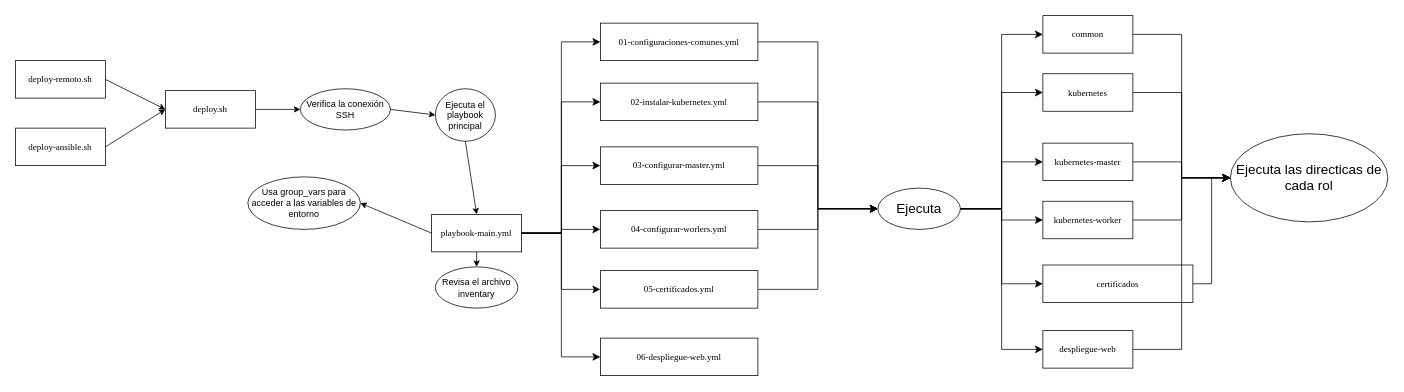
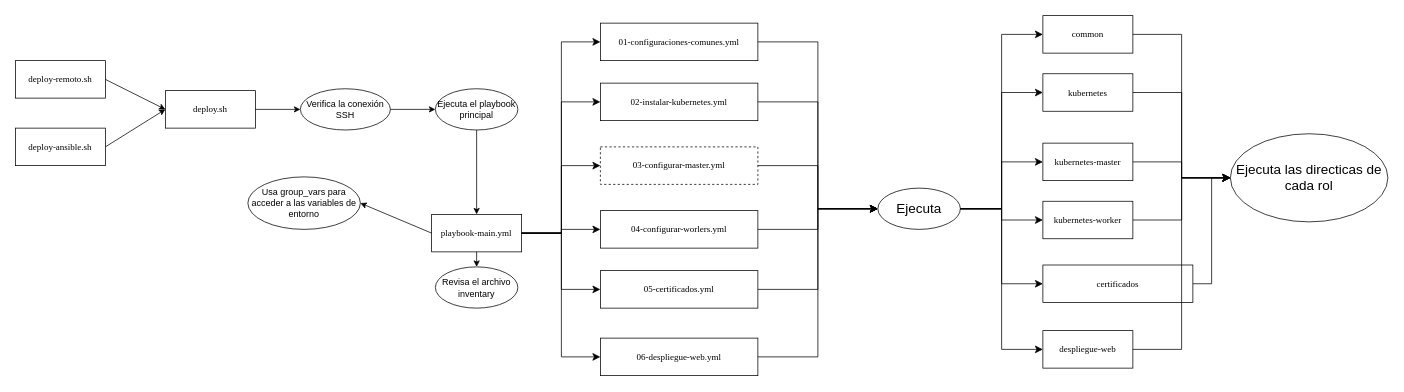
  <mxCell id="0" />
  <mxCell id="1" parent="0" />
  <mxCell id="2" value="depl&lt;span style=&quot;background-color: transparent; color: light-dark(rgb(0, 0, 0), rgb(255, 255, 255));&quot;&gt;oy.sh&lt;/span&gt;" style="whiteSpace=wrap;html=1;rounded=0;shadow=0;comic=0;labelBackgroundColor=none;strokeWidth=1;fontFamily=Verdana;fontSize=12;align=center;" vertex="1" parent="1"><mxGeometry x="220" y="120" width="120" height="50" as="geometry" /></mxCell>
  <mxCell id="3" value="depl&lt;span style=&quot;background-color: transparent; color: light-dark(rgb(0, 0, 0), rgb(255, 255, 255));&quot;&gt;oy-ansible.sh&lt;/span&gt;" style="whiteSpace=wrap;html=1;rounded=0;shadow=0;comic=0;labelBackgroundColor=none;strokeWidth=1;fontFamily=Verdana;fontSize=12;align=center;" vertex="1" parent="1"><mxGeometry y="170" width="120" height="50" as="geometry" x="20" /></mxCell>
  <mxCell id="4" value="depl&lt;span style=&quot;background-color: transparent; color: light-dark(rgb(0, 0, 0), rgb(255, 255, 255));&quot;&gt;oy-remoto&lt;/span&gt;&lt;span style=&quot;background-color: transparent; color: light-dark(rgb(0, 0, 0), rgb(255, 255, 255));&quot;&gt;.sh&lt;/span&gt;" style="whiteSpace=wrap;html=1;rounded=0;shadow=0;comic=0;labelBackgroundColor=none;strokeWidth=1;fontFamily=Verdana;fontSize=12;align=center;" vertex="1" parent="1"><mxGeometry y="80" width="120" height="50" as="geometry" x="20" /></mxCell>
  <mxCell id="5" value="" style="endArrow=classic;html=1;rounded=0;entryX=0;entryY=0.5;entryDx=0;entryDy=0;exitX=1;exitY=0.5;exitDx=0;exitDy=0;" edge="1" parent="1" source="4" target="2"><mxGeometry width="50" height="50" relative="1" as="geometry"><mxPoint x="150" y="110" as="sourcePoint" /><mxPoint x="200" y="60" as="targetPoint" /></mxGeometry></mxCell>
  <mxCell id="6" value="" style="endArrow=classic;html=1;rounded=0;exitX=1;exitY=0.5;exitDx=0;exitDy=0;entryX=0;entryY=0.5;entryDx=0;entryDy=0;" edge="1" parent="1" source="3" target="2"><mxGeometry width="50" height="50" relative="1" as="geometry"><mxPoint x="160" y="200" as="sourcePoint" /><mxPoint x="210" y="150" as="targetPoint" /></mxGeometry></mxCell>
  <mxCell id="7" value="Verifica la conexión SSH" style="ellipse;whiteSpace=wrap;html=1;align=center;newEdgeStyle={&quot;edgeStyle&quot;:&quot;entityRelationEdgeStyle&quot;,&quot;startArrow&quot;:&quot;none&quot;,&quot;endArrow&quot;:&quot;none&quot;,&quot;segment&quot;:10,&quot;curved&quot;:1,&quot;sourcePerimeterSpacing&quot;:0,&quot;targetPerimeterSpacing&quot;:0};treeFolding=1;treeMoving=1;" vertex="1" parent="1"><mxGeometry x="400" y="117.5" width="120" height="55" as="geometry" /></mxCell>
  <mxCell id="8" value="playbook-main.yml" style="whiteSpace=wrap;html=1;rounded=0;shadow=0;comic=0;labelBackgroundColor=none;strokeWidth=1;fontFamily=Verdana;fontSize=12;align=center;" vertex="1" parent="1"><mxGeometry x="575" y="285" width="120" height="50" as="geometry" /></mxCell>
- <mxCell id="9" value="Ejecuta el playbook principal" style="ellipse;whiteSpace=wrap;html=1;align=center;newEdgeStyle={&quot;edgeStyle&quot;:&quot;entityRelationEdgeStyle&quot;,&quot;startArrow&quot;:&quot;none&quot;,&quot;endArrow&quot;:&quot;none&quot;,&quot;segment&quot;:10,&quot;curved&quot;:1,&quot;sourcePerimeterSpacing&quot;:0,&quot;targetPerimeterSpacing&quot;:0};treeFolding=1;treeMoving=1;" vertex="1" parent="1"><mxGeometry x="580" y="117.5" width="80" height="70" as="geometry" /></mxCell>
+ <mxCell id="9" value="Ejecuta el playbook principal" style="ellipse;whiteSpace=wrap;html=1;align=center;newEdgeStyle={&quot;edgeStyle&quot;:&quot;entityRelationEdgeStyle&quot;,&quot;startArrow&quot;:&quot;none&quot;,&quot;endArrow&quot;:&quot;none&quot;,&quot;segment&quot;:10,&quot;curved&quot;:1,&quot;sourcePerimeterSpacing&quot;:0,&quot;targetPerimeterSpacing&quot;:0};treeFolding=1;treeMoving=1;" vertex="1" parent="1"><mxGeometry x="580" y="117.5" width="110" height="55" as="geometry" /></mxCell>
  <mxCell id="10" value="" style="endArrow=classic;html=1;rounded=0;exitX=1;exitY=0.5;exitDx=0;exitDy=0;entryX=0;entryY=0.5;entryDx=0;entryDy=0;" edge="1" parent="1" source="2" target="7"><mxGeometry width="50" height="50" relative="1" as="geometry"><mxPoint x="380" y="150" as="sourcePoint" /><mxPoint x="430" y="100" as="targetPoint" /></mxGeometry></mxCell>
  <mxCell id="11" value="" style="endArrow=classic;html=1;rounded=0;exitX=1;exitY=0.5;exitDx=0;exitDy=0;entryX=0;entryY=0.5;entryDx=0;entryDy=0;" edge="1" parent="1" source="7" target="9"><mxGeometry width="50" height="50" relative="1" as="geometry"><mxPoint x="510" y="60" as="sourcePoint" /><mxPoint x="560" as="targetPoint" y="10" /></mxGeometry></mxCell>
  <mxCell id="12" value="" style="endArrow=classic;html=1;rounded=0;exitX=0.5;exitY=1;exitDx=0;exitDy=0;entryX=0.5;entryY=0;entryDx=0;entryDy=0;" edge="1" parent="1" source="9" target="8"><mxGeometry width="50" height="50" relative="1" as="geometry"><mxPoint x="670" y="210" as="sourcePoint" /><mxPoint x="730" y="210" as="targetPoint" /></mxGeometry></mxCell>
  <mxCell id="13" value="Revisa el archivo inventary" style="ellipse;whiteSpace=wrap;html=1;align=center;newEdgeStyle={&quot;edgeStyle&quot;:&quot;entityRelationEdgeStyle&quot;,&quot;startArrow&quot;:&quot;none&quot;,&quot;endArrow&quot;:&quot;none&quot;,&quot;segment&quot;:10,&quot;curved&quot;:1,&quot;sourcePerimeterSpacing&quot;:0,&quot;targetPerimeterSpacing&quot;:0};treeFolding=1;treeMoving=1;" vertex="1" parent="1"><mxGeometry x="580" y="355" width="110" height="55" as="geometry" /></mxCell>
  <mxCell id="14" value="" style="endArrow=classic;html=1;rounded=0;exitX=0.5;exitY=1;exitDx=0;exitDy=0;entryX=0.5;entryY=0;entryDx=0;entryDy=0;" edge="1" parent="1" source="8" target="13"><mxGeometry width="50" height="50" relative="1" as="geometry"><mxPoint x="710" y="325" as="sourcePoint" /><mxPoint x="710" y="392" as="targetPoint" /></mxGeometry></mxCell>
  <mxCell id="15" value="01-configuraciones-comunes.yml" style="whiteSpace=wrap;html=1;rounded=0;shadow=0;comic=0;labelBackgroundColor=none;strokeWidth=1;fontFamily=Verdana;fontSize=12;align=center;" vertex="1" parent="1"><mxGeometry x="800" y="30" width="210" height="50" as="geometry" /></mxCell>
  <mxCell id="16" value="02-instalar-kubernetes.yml" style="whiteSpace=wrap;html=1;rounded=0;shadow=0;comic=0;labelBackgroundColor=none;strokeWidth=1;fontFamily=Verdana;fontSize=12;align=center;" vertex="1" parent="1"><mxGeometry x="800" y="110" width="210" height="50" as="geometry" /></mxCell>
- <mxCell id="17" value="03-configurar-master.yml" style="whiteSpace=wrap;html=1;rounded=0;shadow=0;comic=0;labelBackgroundColor=none;strokeWidth=1;fontFamily=Verdana;fontSize=12;align=center;" vertex="1" parent="1"><mxGeometry x="800" y="195" width="210" height="50" as="geometry" /></mxCell>
+ <mxCell id="17" value="03-configurar-master.yml" style="whiteSpace=wrap;html=1;rounded=0;shadow=0;comic=0;labelBackgroundColor=none;strokeWidth=1;fontFamily=Verdana;fontSize=12;align=center;dashed=1;" vertex="1" parent="1"><mxGeometry x="800" y="195" width="210" height="50" as="geometry" /></mxCell>
  <mxCell id="18" value="04-configurar-worlers.yml" style="whiteSpace=wrap;html=1;rounded=0;shadow=0;comic=0;labelBackgroundColor=none;strokeWidth=1;fontFamily=Verdana;fontSize=12;align=center;" vertex="1" parent="1"><mxGeometry x="800" y="280" width="210" height="50" as="geometry" /></mxCell>
  <mxCell id="19" value="05-certificados.yml" style="whiteSpace=wrap;html=1;rounded=0;shadow=0;comic=0;labelBackgroundColor=none;strokeWidth=1;fontFamily=Verdana;fontSize=12;align=center;" vertex="1" parent="1"><mxGeometry x="800" y="360" width="210" height="50" as="geometry" /></mxCell>
  <mxCell id="20" value="06-despliegue-web.yml" style="whiteSpace=wrap;html=1;rounded=0;shadow=0;comic=0;labelBackgroundColor=none;strokeWidth=1;fontFamily=Verdana;fontSize=12;align=center;" vertex="1" parent="1"><mxGeometry x="800" y="450" width="210" height="50" as="geometry" /></mxCell>
  <mxCell id="21" value="&lt;font style=&quot;font-size: 18px;&quot;&gt;Ejecuta&lt;/font&gt;" style="ellipse;whiteSpace=wrap;html=1;align=center;newEdgeStyle={&quot;edgeStyle&quot;:&quot;entityRelationEdgeStyle&quot;,&quot;startArrow&quot;:&quot;none&quot;,&quot;endArrow&quot;:&quot;none&quot;,&quot;segment&quot;:10,&quot;curved&quot;:1,&quot;sourcePerimeterSpacing&quot;:0,&quot;targetPerimeterSpacing&quot;:0};treeFolding=1;treeMoving=1;" vertex="1" parent="1"><mxGeometry x="1170" y="250" width="110" height="55" as="geometry" /></mxCell>
  <mxCell id="22" value="common" style="whiteSpace=wrap;html=1;rounded=0;shadow=0;comic=0;labelBackgroundColor=none;strokeWidth=1;fontFamily=Verdana;fontSize=12;align=center;" vertex="1" parent="1"><mxGeometry x="1390" y="20" width="120" height="50" as="geometry" /></mxCell>
  <mxCell id="23" value="kubernetes" style="whiteSpace=wrap;html=1;rounded=0;shadow=0;comic=0;labelBackgroundColor=none;strokeWidth=1;fontFamily=Verdana;fontSize=12;align=center;" vertex="1" parent="1"><mxGeometry x="1390" y="97.5" width="120" height="50" as="geometry" /></mxCell>
  <mxCell id="24" value="kubernetes-master" style="whiteSpace=wrap;html=1;rounded=0;shadow=0;comic=0;labelBackgroundColor=none;strokeWidth=1;fontFamily=Verdana;fontSize=12;align=center;" vertex="1" parent="1"><mxGeometry x="1390" y="190" width="120" height="50" as="geometry" /></mxCell>
  <mxCell id="25" value="kubernetes-worker" style="whiteSpace=wrap;html=1;rounded=0;shadow=0;comic=0;labelBackgroundColor=none;strokeWidth=1;fontFamily=Verdana;fontSize=12;align=center;" vertex="1" parent="1"><mxGeometry x="1390" y="267.5" width="120" height="50" as="geometry" /></mxCell>
  <mxCell id="26" value="certificados" style="whiteSpace=wrap;html=1;rounded=0;shadow=0;comic=0;labelBackgroundColor=none;strokeWidth=1;fontFamily=Verdana;fontSize=12;align=center;" vertex="1" parent="1"><mxGeometry x="1390" y="352.5" width="200" height="50" as="geometry" /></mxCell>
  <mxCell id="27" value="despliegue-web" style="whiteSpace=wrap;html=1;rounded=0;shadow=0;comic=0;labelBackgroundColor=none;strokeWidth=1;fontFamily=Verdana;fontSize=12;align=center;" vertex="1" parent="1"><mxGeometry x="1390" y="440" width="120" height="50" as="geometry" /></mxCell>
  <mxCell id="28" value="Usa group_vars para acceder a las variables de entorno" style="ellipse;whiteSpace=wrap;html=1;align=center;newEdgeStyle={&quot;edgeStyle&quot;:&quot;entityRelationEdgeStyle&quot;,&quot;startArrow&quot;:&quot;none&quot;,&quot;endArrow&quot;:&quot;none&quot;,&quot;segment&quot;:10,&quot;curved&quot;:1,&quot;sourcePerimeterSpacing&quot;:0,&quot;targetPerimeterSpacing&quot;:0};treeFolding=1;treeMoving=1;" vertex="1" parent="1"><mxGeometry x="330" y="235" width="150" height="70" as="geometry" /></mxCell>
  <mxCell id="29" value="" style="endArrow=classic;html=1;rounded=0;exitX=0;exitY=0.5;exitDx=0;exitDy=0;entryX=1;entryY=0.5;entryDx=0;entryDy=0;" edge="1" parent="1" source="8" target="28"><mxGeometry width="50" height="50" relative="1" as="geometry"><mxPoint x="450" y="345" as="sourcePoint" /><mxPoint x="575" y="345" as="targetPoint" /></mxGeometry></mxCell>
  <mxCell id="30" value="&lt;font style=&quot;font-size: 18px;&quot;&gt;Ejecuta las directicas de cada rol&lt;/font&gt;" style="ellipse;whiteSpace=wrap;html=1;align=center;newEdgeStyle={&quot;edgeStyle&quot;:&quot;entityRelationEdgeStyle&quot;,&quot;startArrow&quot;:&quot;none&quot;,&quot;endArrow&quot;:&quot;none&quot;,&quot;segment&quot;:10,&quot;curved&quot;:1,&quot;sourcePerimeterSpacing&quot;:0,&quot;targetPerimeterSpacing&quot;:0};treeFolding=1;treeMoving=1;" vertex="1" parent="1"><mxGeometry x="1640" y="177.5" width="210" height="117.5" as="geometry" /></mxCell>
  <mxCell id="31" value="" style="edgeStyle=elbowEdgeStyle;elbow=horizontal;endArrow=classic;html=1;curved=0;rounded=0;endSize=8;startSize=8;exitX=1;exitY=0.5;exitDx=0;exitDy=0;entryX=0;entryY=0.5;entryDx=0;entryDy=0;" edge="1" parent="1" source="8" target="15"><mxGeometry width="50" height="50" relative="1" as="geometry"><mxPoint x="760" y="250" as="sourcePoint" /><mxPoint x="810" y="200" as="targetPoint" /></mxGeometry></mxCell>
  <mxCell id="32" value="" style="edgeStyle=elbowEdgeStyle;elbow=horizontal;endArrow=classic;html=1;curved=0;rounded=0;endSize=8;startSize=8;exitX=1;exitY=0.5;exitDx=0;exitDy=0;entryX=0;entryY=0.5;entryDx=0;entryDy=0;" edge="1" parent="1" source="8" target="19"><mxGeometry width="50" height="50" relative="1" as="geometry"><mxPoint x="770" y="400" as="sourcePoint" /><mxPoint x="820" y="350" as="targetPoint" /></mxGeometry></mxCell>
  <mxCell id="33" value="" style="edgeStyle=elbowEdgeStyle;elbow=horizontal;endArrow=classic;html=1;curved=0;rounded=0;endSize=8;startSize=8;exitX=1;exitY=0.5;exitDx=0;exitDy=0;entryX=0;entryY=0.5;entryDx=0;entryDy=0;" edge="1" parent="1" source="8" target="16"><mxGeometry width="50" height="50" relative="1" as="geometry"><mxPoint x="780" y="410" as="sourcePoint" /><mxPoint x="830" y="360" as="targetPoint" /></mxGeometry></mxCell>
  <mxCell id="34" value="" style="edgeStyle=elbowEdgeStyle;elbow=horizontal;endArrow=classic;html=1;curved=0;rounded=0;endSize=8;startSize=8;exitX=1;exitY=0.5;exitDx=0;exitDy=0;entryX=0;entryY=0.5;entryDx=0;entryDy=0;" edge="1" parent="1" source="8" target="17"><mxGeometry width="50" height="50" relative="1" as="geometry"><mxPoint x="790" y="420" as="sourcePoint" /><mxPoint x="840" y="370" as="targetPoint" /></mxGeometry></mxCell>
  <mxCell id="35" value="" style="edgeStyle=elbowEdgeStyle;elbow=horizontal;endArrow=classic;html=1;curved=0;rounded=0;endSize=8;startSize=8;exitX=1;exitY=0.5;exitDx=0;exitDy=0;entryX=0;entryY=0.5;entryDx=0;entryDy=0;" edge="1" parent="1" source="8" target="18"><mxGeometry width="50" height="50" relative="1" as="geometry"><mxPoint x="800" y="430" as="sourcePoint" /><mxPoint x="850" y="380" as="targetPoint" /></mxGeometry></mxCell>
  <mxCell id="36" value="" style="edgeStyle=elbowEdgeStyle;elbow=horizontal;endArrow=classic;html=1;curved=0;rounded=0;endSize=8;startSize=8;exitX=1;exitY=0.5;exitDx=0;exitDy=0;entryX=0;entryY=0.5;entryDx=0;entryDy=0;" edge="1" parent="1" source="8" target="20"><mxGeometry width="50" height="50" relative="1" as="geometry"><mxPoint x="810" y="440" as="sourcePoint" /><mxPoint x="860" y="390" as="targetPoint" /></mxGeometry></mxCell>
  <mxCell id="37" value="" style="edgeStyle=elbowEdgeStyle;elbow=horizontal;endArrow=classic;html=1;curved=0;rounded=0;endSize=8;startSize=8;exitX=1;exitY=0.5;exitDx=0;exitDy=0;entryX=0;entryY=0.5;entryDx=0;entryDy=0;" edge="1" parent="1" source="15" target="21"><mxGeometry width="50" height="50" relative="1" as="geometry"><mxPoint x="1070" y="50" as="sourcePoint" /><mxPoint x="1120" y="237.5" as="targetPoint" /></mxGeometry></mxCell>
  <mxCell id="38" value="" style="edgeStyle=elbowEdgeStyle;elbow=horizontal;endArrow=classic;html=1;curved=0;rounded=0;endSize=8;startSize=8;exitX=1;exitY=0.5;exitDx=0;exitDy=0;entryX=0;entryY=0.5;entryDx=0;entryDy=0;" edge="1" parent="1" source="18" target="21"><mxGeometry width="50" height="50" relative="1" as="geometry"><mxPoint x="1100" y="460" as="sourcePoint" /><mxPoint x="1120" y="237.5" as="targetPoint" /></mxGeometry></mxCell>
  <mxCell id="39" value="" style="edgeStyle=elbowEdgeStyle;elbow=horizontal;endArrow=classic;html=1;curved=0;rounded=0;endSize=8;startSize=8;exitX=1;exitY=0.5;exitDx=0;exitDy=0;entryX=0;entryY=0.5;entryDx=0;entryDy=0;" edge="1" parent="1" source="16" target="21"><mxGeometry width="50" height="50" relative="1" as="geometry"><mxPoint x="1090" y="327.5" as="sourcePoint" /><mxPoint x="1120" y="237.5" as="targetPoint" /></mxGeometry></mxCell>
  <mxCell id="40" value="" style="edgeStyle=elbowEdgeStyle;elbow=horizontal;endArrow=classic;html=1;curved=0;rounded=0;endSize=8;startSize=8;exitX=1;exitY=0.5;exitDx=0;exitDy=0;entryX=0;entryY=0.5;entryDx=0;entryDy=0;" edge="1" parent="1" source="17" target="21"><mxGeometry width="50" height="50" relative="1" as="geometry"><mxPoint x="1070" y="360" as="sourcePoint" /><mxPoint x="1120" y="237.5" as="targetPoint" /><Array as="points"><mxPoint x="1090" y="250" /></Array></mxGeometry></mxCell>
+ <mxCell id="41" value="" style="edgeStyle=elbowEdgeStyle;elbow=horizontal;endArrow=classic;html=1;curved=0;rounded=0;endSize=8;startSize=8;exitX=1;exitY=0.5;exitDx=0;exitDy=0;entryX=0;entryY=0.5;entryDx=0;entryDy=0;" edge="1" parent="1" source="20" target="21"><mxGeometry width="50" height="50" relative="1" as="geometry"><mxPoint x="1110" y="470" as="sourcePoint" /><mxPoint x="1120" y="237.5" as="targetPoint" /></mxGeometry></mxCell>
  <mxCell id="42" value="" style="edgeStyle=elbowEdgeStyle;elbow=horizontal;endArrow=classic;html=1;curved=0;rounded=0;endSize=8;startSize=8;exitX=1;exitY=0.5;exitDx=0;exitDy=0;entryX=0;entryY=0.5;entryDx=0;entryDy=0;" edge="1" parent="1" source="19" target="21"><mxGeometry width="50" height="50" relative="1" as="geometry"><mxPoint x="1120" y="480" as="sourcePoint" /><mxPoint x="1120" y="237.5" as="targetPoint" /></mxGeometry></mxCell>
  <mxCell id="43" value="" style="edgeStyle=elbowEdgeStyle;elbow=horizontal;endArrow=classic;html=1;curved=0;rounded=0;endSize=8;startSize=8;exitX=1;exitY=0.5;exitDx=0;exitDy=0;entryX=0;entryY=0.5;entryDx=0;entryDy=0;" edge="1" parent="1" source="21" target="27"><mxGeometry width="50" height="50" relative="1" as="geometry"><mxPoint x="1230" y="380" as="sourcePoint" /><mxPoint x="1270" y="490" as="targetPoint" /></mxGeometry></mxCell>
  <mxCell id="44" value="" style="edgeStyle=elbowEdgeStyle;elbow=horizontal;endArrow=classic;html=1;curved=0;rounded=0;endSize=8;startSize=8;exitX=1;exitY=0.5;exitDx=0;exitDy=0;entryX=0;entryY=0.5;entryDx=0;entryDy=0;" edge="1" parent="1" source="21" target="26"><mxGeometry width="50" height="50" relative="1" as="geometry"><mxPoint x="1230" y="550" as="sourcePoint" /><mxPoint x="1280" y="500" as="targetPoint" /></mxGeometry></mxCell>
  <mxCell id="45" value="" style="edgeStyle=elbowEdgeStyle;elbow=horizontal;endArrow=classic;html=1;curved=0;rounded=0;endSize=8;startSize=8;exitX=1;exitY=0.5;exitDx=0;exitDy=0;entryX=0;entryY=0.5;entryDx=0;entryDy=0;" edge="1" parent="1" source="21" target="25"><mxGeometry width="50" height="50" relative="1" as="geometry"><mxPoint x="1240" y="560" as="sourcePoint" /><mxPoint x="1290" y="510" as="targetPoint" /></mxGeometry></mxCell>
  <mxCell id="46" value="" style="edgeStyle=elbowEdgeStyle;elbow=horizontal;endArrow=classic;html=1;curved=0;rounded=0;endSize=8;startSize=8;exitX=1;exitY=0.5;exitDx=0;exitDy=0;entryX=0;entryY=0.5;entryDx=0;entryDy=0;" edge="1" parent="1" source="21" target="24"><mxGeometry width="50" height="50" relative="1" as="geometry"><mxPoint x="1250" y="570" as="sourcePoint" /><mxPoint x="1300" y="520" as="targetPoint" /></mxGeometry></mxCell>
  <mxCell id="47" value="" style="edgeStyle=elbowEdgeStyle;elbow=horizontal;endArrow=classic;html=1;curved=0;rounded=0;endSize=8;startSize=8;exitX=1;exitY=0.5;exitDx=0;exitDy=0;entryX=0;entryY=0.5;entryDx=0;entryDy=0;" edge="1" parent="1" source="21" target="23"><mxGeometry width="50" height="50" relative="1" as="geometry"><mxPoint x="1260" y="580" as="sourcePoint" /><mxPoint x="1310" y="530" as="targetPoint" /></mxGeometry></mxCell>
  <mxCell id="48" value="" style="edgeStyle=elbowEdgeStyle;elbow=horizontal;endArrow=classic;html=1;curved=0;rounded=0;endSize=8;startSize=8;exitX=1;exitY=0.5;exitDx=0;exitDy=0;entryX=0;entryY=0.5;entryDx=0;entryDy=0;" edge="1" parent="1" source="21" target="22"><mxGeometry width="50" height="50" relative="1" as="geometry"><mxPoint x="1270" y="590" as="sourcePoint" /><mxPoint x="1320" y="540" as="targetPoint" /></mxGeometry></mxCell>
  <mxCell id="49" value="" style="edgeStyle=elbowEdgeStyle;elbow=horizontal;endArrow=classic;html=1;curved=0;rounded=0;endSize=8;startSize=8;exitX=1;exitY=0.5;exitDx=0;exitDy=0;entryX=0;entryY=0.5;entryDx=0;entryDy=0;" edge="1" parent="1" source="22" target="30"><mxGeometry width="50" height="50" relative="1" as="geometry"><mxPoint x="1540" y="100" as="sourcePoint" /><mxPoint x="1590" y="50" as="targetPoint" /></mxGeometry></mxCell>
  <mxCell id="50" value="" style="edgeStyle=elbowEdgeStyle;elbow=horizontal;endArrow=classic;html=1;curved=0;rounded=0;endSize=8;startSize=8;exitX=1;exitY=0.5;exitDx=0;exitDy=0;entryX=0;entryY=0.5;entryDx=0;entryDy=0;" edge="1" parent="1" source="27" target="30"><mxGeometry width="50" height="50" relative="1" as="geometry"><mxPoint x="1730" y="70" as="sourcePoint" /><mxPoint x="1780" y="20" as="targetPoint" /></mxGeometry></mxCell>
  <mxCell id="51" value="" style="edgeStyle=elbowEdgeStyle;elbow=horizontal;endArrow=classic;html=1;curved=0;rounded=0;endSize=8;startSize=8;exitX=1;exitY=0.5;exitDx=0;exitDy=0;entryX=0;entryY=0.5;entryDx=0;entryDy=0;" edge="1" parent="1" source="23" target="30"><mxGeometry width="50" height="50" relative="1" as="geometry"><mxPoint x="1740" y="80" as="sourcePoint" /><mxPoint x="1790" y="30" as="targetPoint" /></mxGeometry></mxCell>
  <mxCell id="52" value="" style="edgeStyle=elbowEdgeStyle;elbow=horizontal;endArrow=classic;html=1;curved=0;rounded=0;endSize=8;startSize=8;exitX=1;exitY=0.5;exitDx=0;exitDy=0;entryX=0;entryY=0.5;entryDx=0;entryDy=0;" edge="1" parent="1" source="24" target="30"><mxGeometry width="50" height="50" relative="1" as="geometry"><mxPoint x="1750" y="90" as="sourcePoint" /><mxPoint x="1800" y="40" as="targetPoint" /></mxGeometry></mxCell>
  <mxCell id="53" value="" style="edgeStyle=elbowEdgeStyle;elbow=horizontal;endArrow=classic;html=1;curved=0;rounded=0;endSize=8;startSize=8;exitX=1;exitY=0.5;exitDx=0;exitDy=0;entryX=0;entryY=0.5;entryDx=0;entryDy=0;" edge="1" parent="1" source="25" target="30"><mxGeometry width="50" height="50" relative="1" as="geometry"><mxPoint x="1760" y="100" as="sourcePoint" /><mxPoint x="1810" y="50" as="targetPoint" /></mxGeometry></mxCell>
  <mxCell id="54" value="" style="edgeStyle=elbowEdgeStyle;elbow=horizontal;endArrow=classic;html=1;curved=0;rounded=0;endSize=8;startSize=8;exitX=1;exitY=0.5;exitDx=0;exitDy=0;entryX=0;entryY=0.5;entryDx=0;entryDy=0;" edge="1" parent="1" source="26" target="30"><mxGeometry width="50" height="50" relative="1" as="geometry"><mxPoint x="1770" y="110" as="sourcePoint" /><mxPoint x="1820" y="60" as="targetPoint" /></mxGeometry></mxCell>
